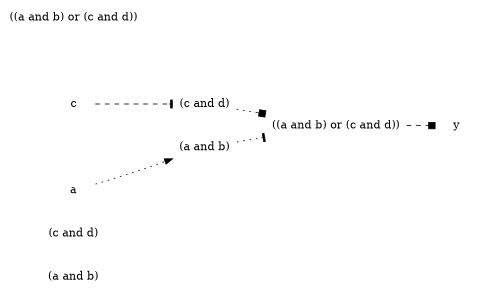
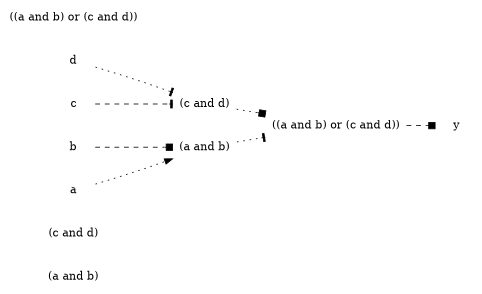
  digraph {
    rankdir=LR
    node [shape=plaintext]
    edge [arrowhead=tee style=dotted]
    n1 [label="(a and b)"]
    n2 [label="(c and d)"]
    n3 [label="(a and b)"]
    n4 [label="((a and b) or (c and d))"]
    n5 [label=y]
    n6 [label="(c and d)"]
    n7 [label="((a and b) or (c and d))"]
+   n8 [label=b]
    n9 [label=a]
+   n10 [label=d]
    n11 [label=c]
    n3 -> n4
    n4 -> n5 [arrowhead=box style=dashed]
    n6 -> n4 [arrowhead=box]
+   n8 -> n3 [arrowhead=box style=dashed]
    n9 -> n3 [arrowhead=normal]
+   n10 -> n6
    n11 -> n6 [style=dashed]
  }
